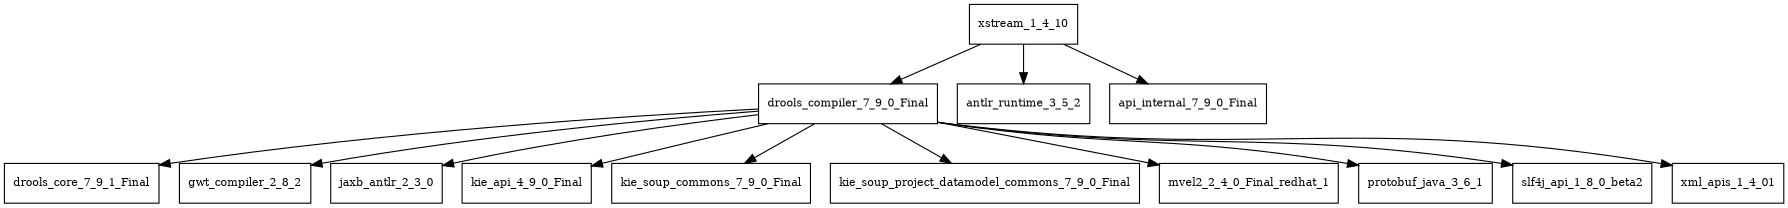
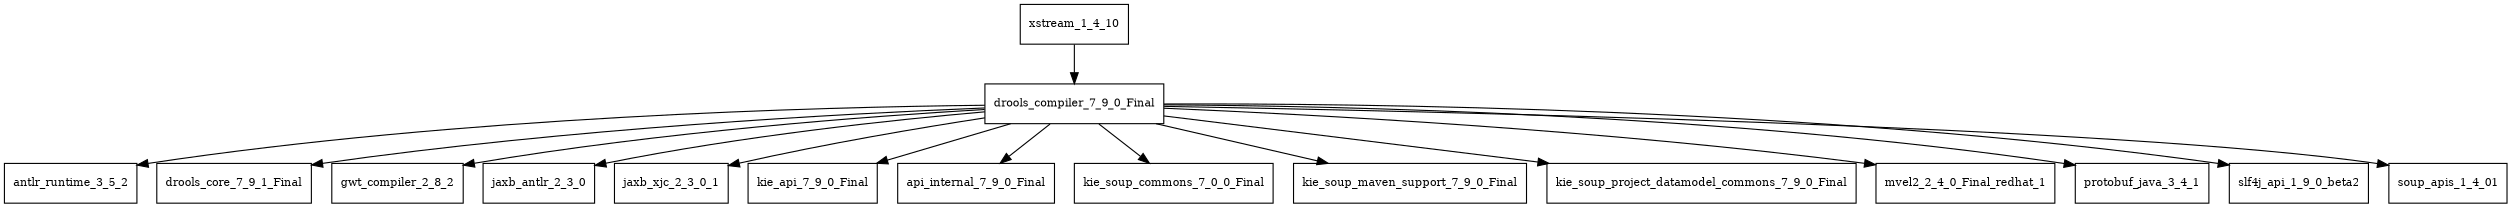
  digraph {
    node [fontsize=10.0 shape=box]
    drools_compiler_7_9_0_Final
    antlr_runtime_3_5_2
    n3 [label=drools_core_7_9_1_Final]
    n4 [label=gwt_compiler_2_8_2]
    n5 [label=jaxb_antlr_2_3_0]
-   kie_api_7_9_0_Final [label=kie_api_4_9_0_Final]
+   jaxb_xjc_2_3_0_1
+   kie_api_7_9_0_Final
    n8 [label=api_internal_7_9_0_Final]
-   kie_soup_commons_7_9_0_Final
+   kie_soup_commons_7_9_0_Final [label=kie_soup_commons_7_0_0_Final]
+   kie_soup_maven_support_7_9_0_Final
    kie_soup_project_datamodel_commons_7_9_0_Final
    mvel2_2_4_0_Final_redhat_1
-   protobuf_java_3_6_1
-   slf4j_api_1_8_0_beta2
-   xml_apis_1_4_01
+   protobuf_java_3_6_1 [label=protobuf_java_3_4_1]
+   slf4j_api_1_8_0_beta2 [label=slf4j_api_1_9_0_beta2]
+   xml_apis_1_4_01 [label=soup_apis_1_4_01]
    xstream_1_4_10
-   xstream_1_4_10 -> antlr_runtime_3_5_2
+   drools_compiler_7_9_0_Final -> antlr_runtime_3_5_2
    drools_compiler_7_9_0_Final -> n3
    drools_compiler_7_9_0_Final -> n4
    drools_compiler_7_9_0_Final -> n5
+   drools_compiler_7_9_0_Final -> jaxb_xjc_2_3_0_1
    drools_compiler_7_9_0_Final -> kie_api_7_9_0_Final
-   xstream_1_4_10 -> n8
+   drools_compiler_7_9_0_Final -> n8
    drools_compiler_7_9_0_Final -> kie_soup_commons_7_9_0_Final
+   drools_compiler_7_9_0_Final -> kie_soup_maven_support_7_9_0_Final
    drools_compiler_7_9_0_Final -> kie_soup_project_datamodel_commons_7_9_0_Final
    drools_compiler_7_9_0_Final -> mvel2_2_4_0_Final_redhat_1
    drools_compiler_7_9_0_Final -> protobuf_java_3_6_1
    drools_compiler_7_9_0_Final -> slf4j_api_1_8_0_beta2
    drools_compiler_7_9_0_Final -> xml_apis_1_4_01
    xstream_1_4_10 -> drools_compiler_7_9_0_Final
  }
